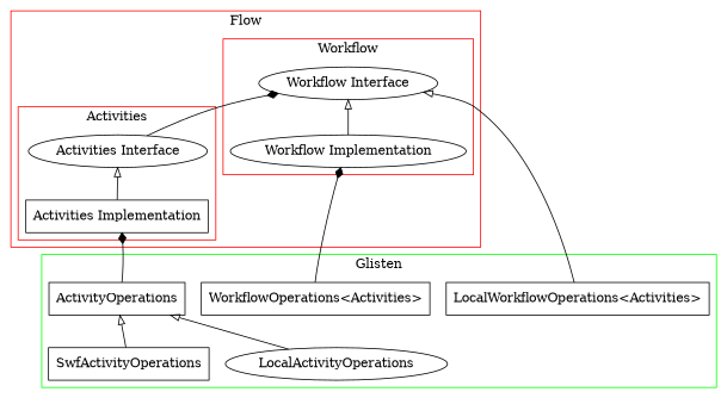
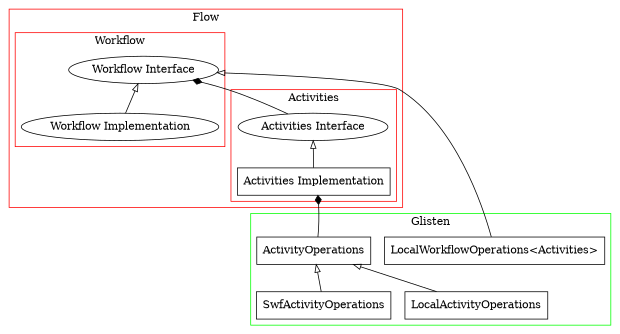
  digraph {
    node [shape=rectangle]
    edge [arrowtail=oarrow dir=back]
    n1 [label="Activities Interface" shape=""]
    n2 [label="Activities Implementation"]
    n3 [label="Workflow Interface" shape=""]
    n4 [label="Workflow Implementation" shape=ellipse]
-   n5 [label="WorkflowOperations<Activities>"]
    n6 [label="LocalWorkflowOperations<Activities>"]
    n7 [label=ActivityOperations]
    n8 [label=SwfActivityOperations]
-   n9 [label=LocalActivityOperations shape=ellipse]
+   n9 [label=LocalActivityOperations]
    subgraph cluster_1 {
      color=red
      label=Flow
      subgraph cluster_2 {
        color=red
        label=Activities
        n1
        n2
      }
      subgraph cluster_3 {
        color=red
        label=Workflow
        n3
        n4
      }
    }
    subgraph cluster_4 {
      color=green
      label=Glisten
-     n5
      n6
      n7
      n8
      n9
    }
    n1 -> n2
    n2 -> n7 [style=invis arrowtail="" dir=""]
    n2 -> n7 [style=invis arrowtail="" dir=""]
    n2 -> n7 [arrowtail=diamond]
    n2 -> n7 [style=invis arrowtail="" dir=""]
    n3 -> n1 [arrowtail=diamond]
    n3 -> n4
    n3 -> n6
-   n4 -> n5 [arrowtail=diamond]
-   n4 -> n5 [style=invis arrowtail="" dir=""]
    n7 -> n8
    n7 -> n9
  }
